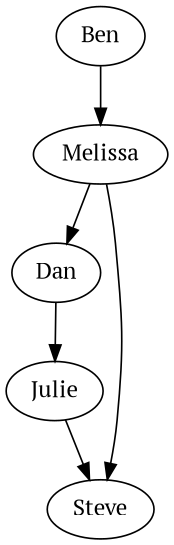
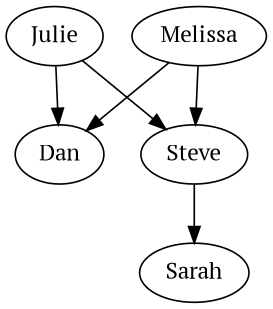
  digraph {
    fontname="PT Serif"
    root=Sarah
    node [fontname="PT Serif"]
    edge [fontname="PT Serif"]
    Dan
    Julie
    Steve
-   Ben
    Melissa
-   Dan -> Julie
+   Sarah
+   Julie -> Dan
    Julie -> Steve
-   Ben -> Melissa
+   Steve -> Sarah
    Melissa -> Dan
    Melissa -> Steve
  }
